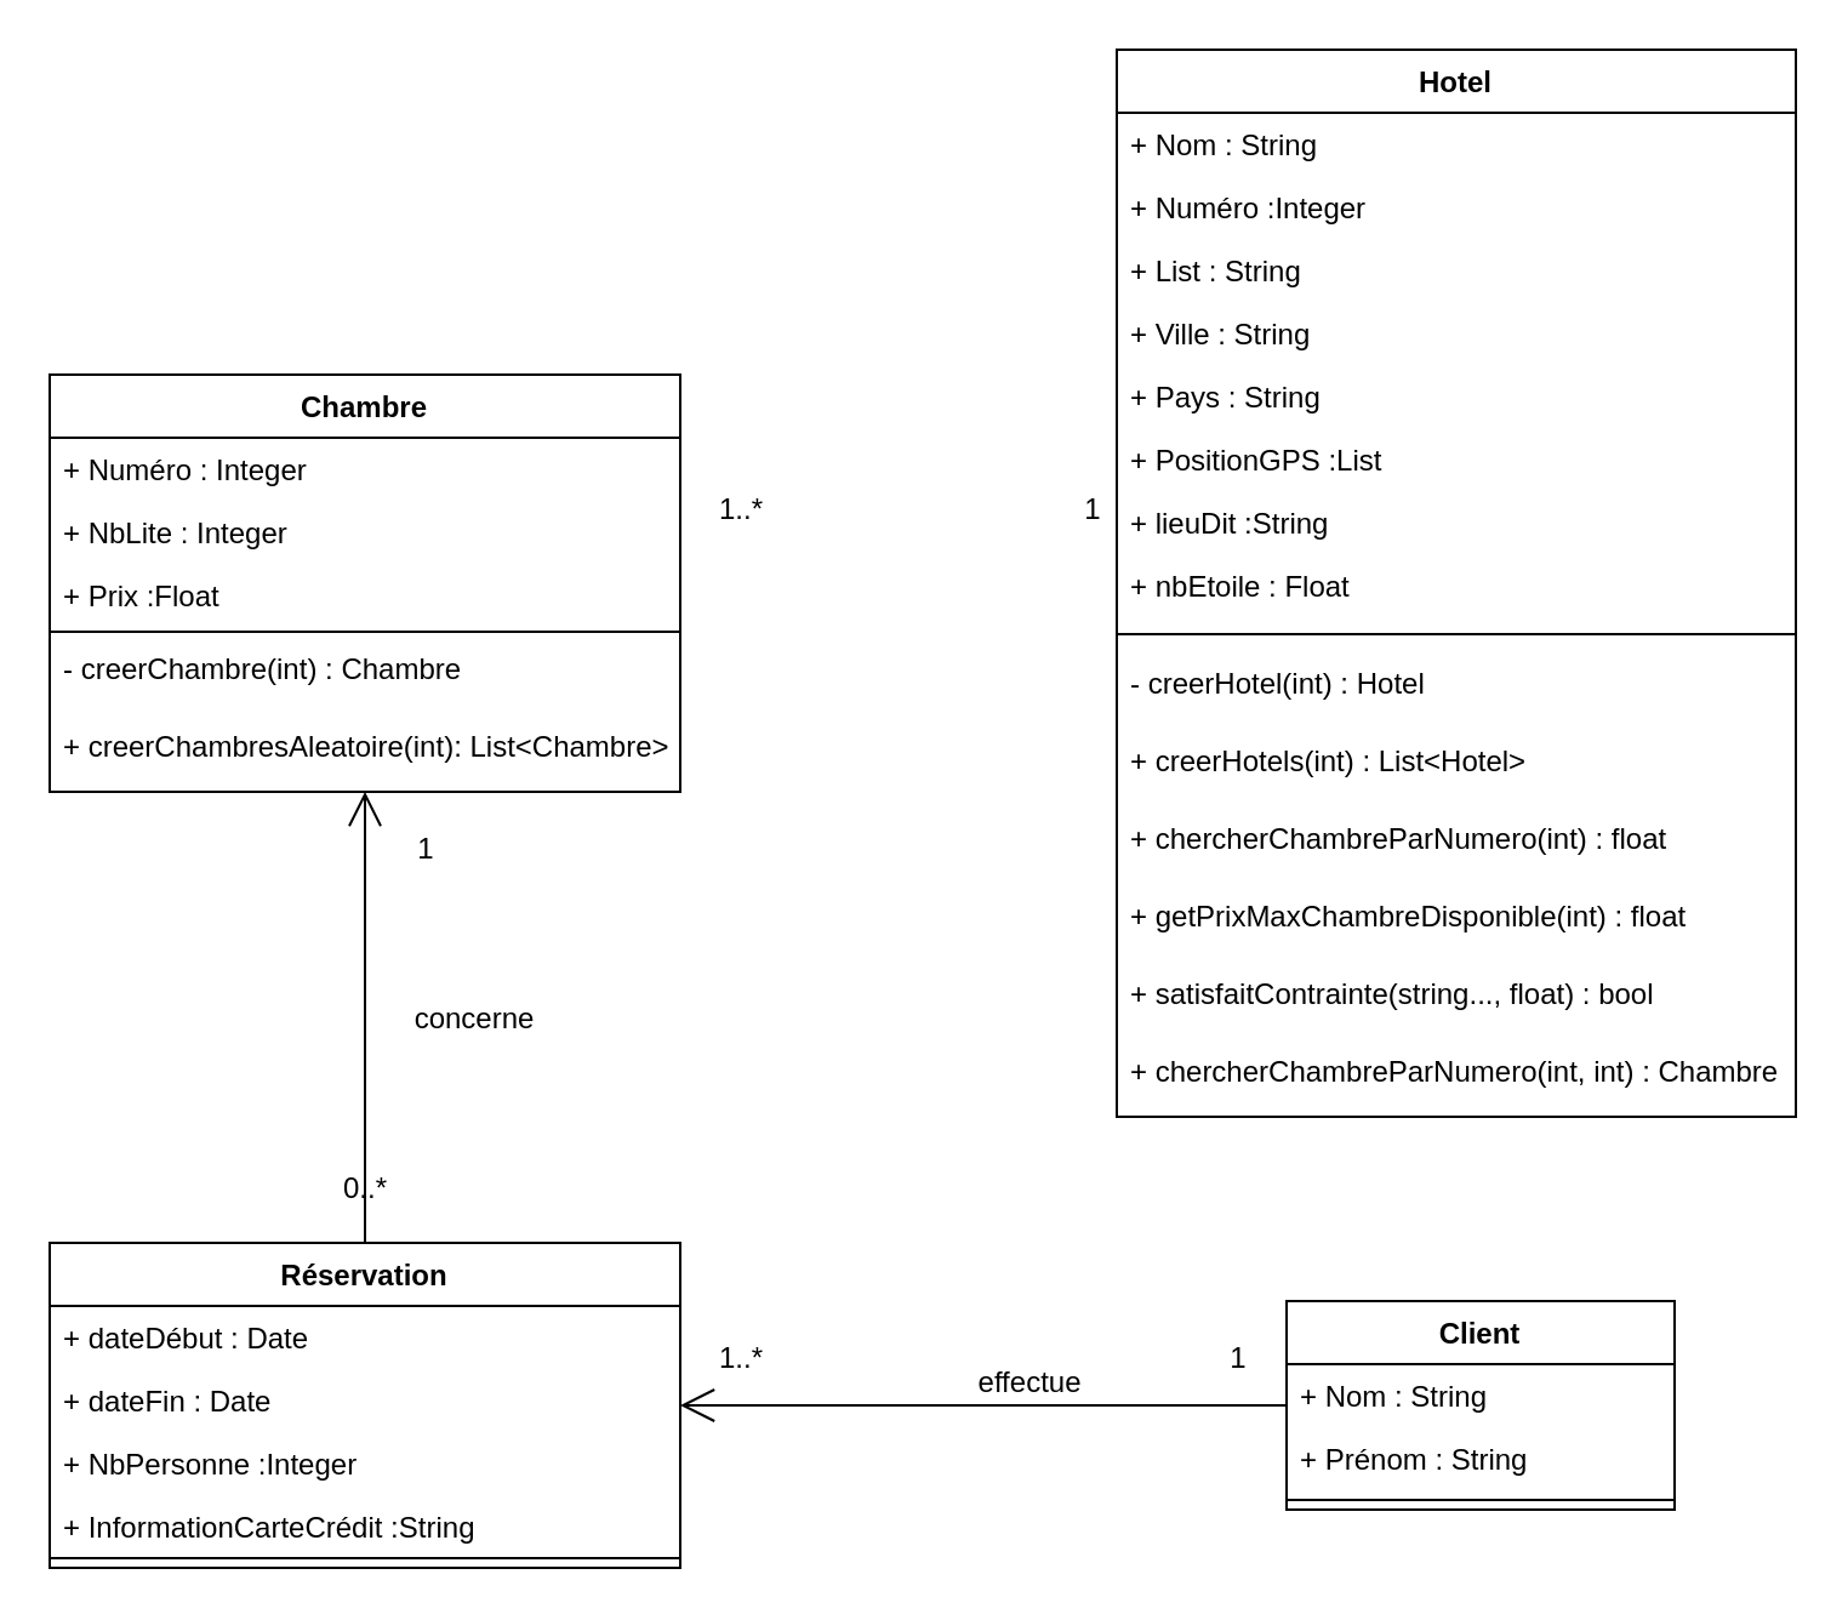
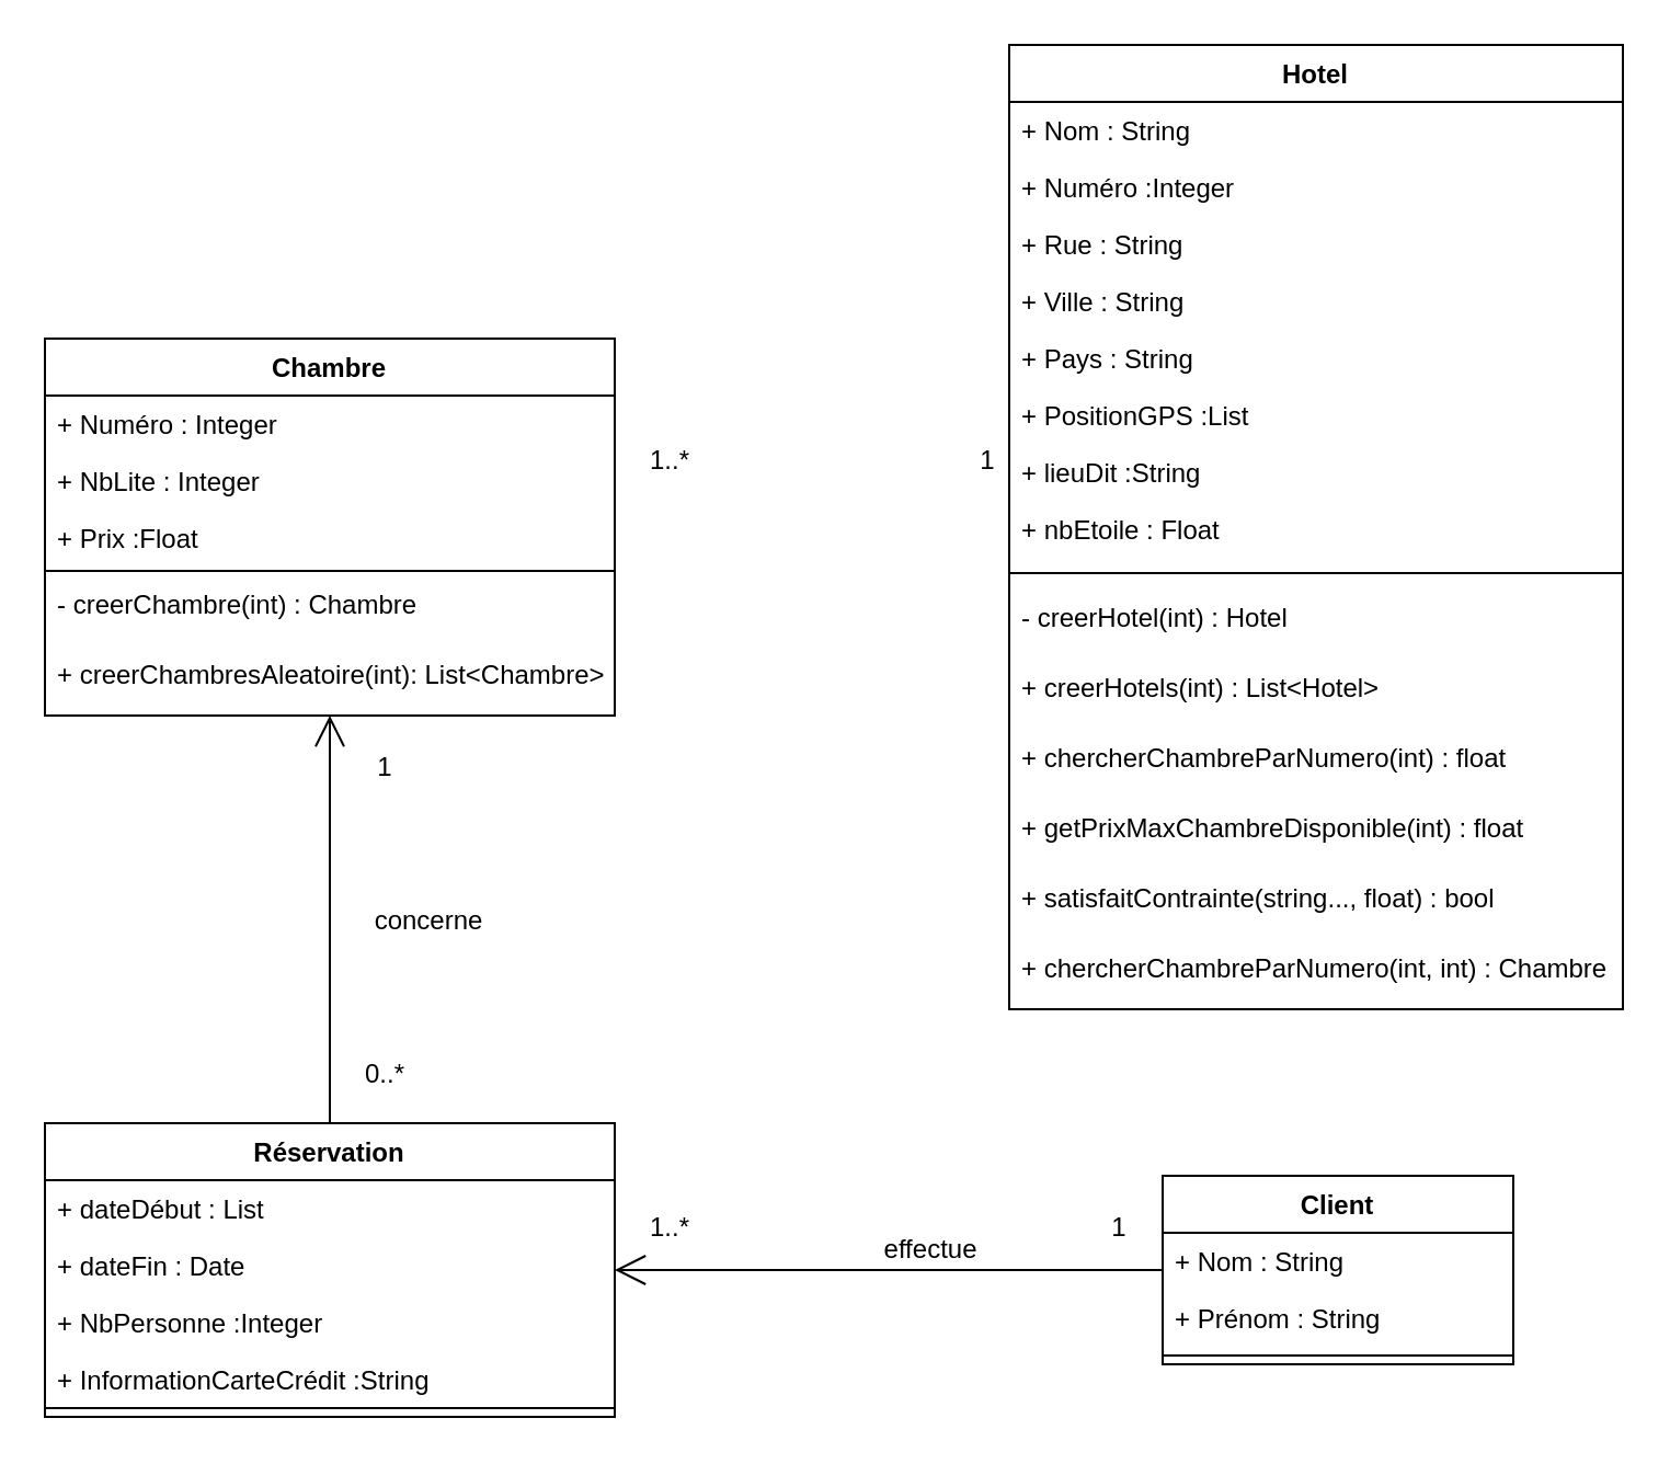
  <mxCell id="0" />
  <mxCell id="1" parent="0" />
  <mxCell id="2" value="Hotel" style="swimlane;fontStyle=1;align=center;verticalAlign=top;childLayout=stackLayout;horizontal=1;startSize=26;horizontalStack=0;resizeParent=1;resizeParentMax=0;resizeLast=0;collapsible=1;marginBottom=0;" parent="1" vertex="1"><mxGeometry x="460" y="20" width="280" height="440" as="geometry" /></mxCell>
  <mxCell id="3" value="+ Nom : String" style="text;strokeColor=none;fillColor=none;align=left;verticalAlign=top;spacingLeft=4;spacingRight=4;overflow=hidden;rotatable=0;points=[[0,0.5],[1,0.5]];portConstraint=eastwest;" parent="2" vertex="1"><mxGeometry y="26" width="280" height="26" as="geometry" /></mxCell>
  <mxCell id="4" value="+ Numéro :Integer" style="text;strokeColor=none;fillColor=none;align=left;verticalAlign=top;spacingLeft=4;spacingRight=4;overflow=hidden;rotatable=0;points=[[0,0.5],[1,0.5]];portConstraint=eastwest;" parent="2" vertex="1"><mxGeometry y="52" width="280" height="26" as="geometry" /></mxCell>
- <mxCell id="5" value="+ List : String" style="text;strokeColor=none;fillColor=none;align=left;verticalAlign=top;spacingLeft=4;spacingRight=4;overflow=hidden;rotatable=0;points=[[0,0.5],[1,0.5]];portConstraint=eastwest;" parent="2" vertex="1"><mxGeometry y="78" width="280" height="26" as="geometry" /></mxCell>
+ <mxCell id="5" value="+ Rue : String" style="text;strokeColor=none;fillColor=none;align=left;verticalAlign=top;spacingLeft=4;spacingRight=4;overflow=hidden;rotatable=0;points=[[0,0.5],[1,0.5]];portConstraint=eastwest;" parent="2" vertex="1"><mxGeometry y="78" width="280" height="26" as="geometry" /></mxCell>
  <mxCell id="6" value="+ Ville : String" style="text;strokeColor=none;fillColor=none;align=left;verticalAlign=top;spacingLeft=4;spacingRight=4;overflow=hidden;rotatable=0;points=[[0,0.5],[1,0.5]];portConstraint=eastwest;" parent="2" vertex="1"><mxGeometry y="104" width="280" height="26" as="geometry" /></mxCell>
  <mxCell id="7" value="+ Pays : String" style="text;strokeColor=none;fillColor=none;align=left;verticalAlign=top;spacingLeft=4;spacingRight=4;overflow=hidden;rotatable=0;points=[[0,0.5],[1,0.5]];portConstraint=eastwest;" parent="2" vertex="1"><mxGeometry y="130" width="280" height="26" as="geometry" /></mxCell>
  <mxCell id="8" value="+ PositionGPS :List" style="text;strokeColor=none;fillColor=none;align=left;verticalAlign=top;spacingLeft=4;spacingRight=4;overflow=hidden;rotatable=0;points=[[0,0.5],[1,0.5]];portConstraint=eastwest;" parent="2" vertex="1"><mxGeometry y="156" width="280" height="26" as="geometry" /></mxCell>
  <mxCell id="9" value="+ lieuDit :String" style="text;strokeColor=none;fillColor=none;align=left;verticalAlign=top;spacingLeft=4;spacingRight=4;overflow=hidden;rotatable=0;points=[[0,0.5],[1,0.5]];portConstraint=eastwest;" parent="2" vertex="1"><mxGeometry y="182" width="280" height="26" as="geometry" /></mxCell>
  <mxCell id="10" value="+ nbEtoile : Float" style="text;strokeColor=none;fillColor=none;align=left;verticalAlign=top;spacingLeft=4;spacingRight=4;overflow=hidden;rotatable=0;points=[[0,0.5],[1,0.5]];portConstraint=eastwest;" parent="2" vertex="1"><mxGeometry y="208" width="280" height="26" as="geometry" /></mxCell>
  <mxCell id="11" value="" style="line;strokeWidth=1;fillColor=none;align=left;verticalAlign=middle;spacingTop=-1;spacingLeft=3;spacingRight=3;rotatable=0;labelPosition=right;points=[];portConstraint=eastwest;" parent="2" vertex="1"><mxGeometry y="234" width="280" height="14" as="geometry" /></mxCell>
  <mxCell id="12" value="- creerHotel(int) : Hotel" style="text;strokeColor=none;fillColor=none;align=left;verticalAlign=top;spacingLeft=4;spacingRight=4;overflow=hidden;rotatable=0;points=[[0,0.5],[1,0.5]];portConstraint=eastwest;" parent="2" vertex="1"><mxGeometry y="248" width="280" height="32" as="geometry" /></mxCell>
  <mxCell id="13" value="+ creerHotels(int) : List&lt;Hotel&gt;" style="text;strokeColor=none;fillColor=none;align=left;verticalAlign=top;spacingLeft=4;spacingRight=4;overflow=hidden;rotatable=0;points=[[0,0.5],[1,0.5]];portConstraint=eastwest;" parent="2" vertex="1"><mxGeometry y="280" width="280" height="32" as="geometry" /></mxCell>
  <mxCell id="14" value="+ chercherChambreParNumero(int) : float" style="text;strokeColor=none;fillColor=none;align=left;verticalAlign=top;spacingLeft=4;spacingRight=4;overflow=hidden;rotatable=0;points=[[0,0.5],[1,0.5]];portConstraint=eastwest;" parent="2" vertex="1"><mxGeometry y="312" width="280" height="32" as="geometry" /></mxCell>
  <mxCell id="15" value="+ getPrixMaxChambreDisponible(int) : float" style="text;strokeColor=none;fillColor=none;align=left;verticalAlign=top;spacingLeft=4;spacingRight=4;overflow=hidden;rotatable=0;points=[[0,0.5],[1,0.5]];portConstraint=eastwest;" parent="2" vertex="1"><mxGeometry y="344" width="280" height="32" as="geometry" /></mxCell>
  <mxCell id="16" value="+ satisfaitContrainte(string..., float) : bool" style="text;strokeColor=none;fillColor=none;align=left;verticalAlign=top;spacingLeft=4;spacingRight=4;overflow=hidden;rotatable=0;points=[[0,0.5],[1,0.5]];portConstraint=eastwest;" parent="2" vertex="1"><mxGeometry y="376" width="280" height="32" as="geometry" /></mxCell>
  <mxCell id="17" value="+ chercherChambreParNumero(int, int) : Chambre" style="text;strokeColor=none;fillColor=none;align=left;verticalAlign=top;spacingLeft=4;spacingRight=4;overflow=hidden;rotatable=0;points=[[0,0.5],[1,0.5]];portConstraint=eastwest;" parent="2" vertex="1"><mxGeometry y="408" width="280" height="32" as="geometry" /></mxCell>
  <mxCell id="18" value="Chambre" style="swimlane;fontStyle=1;align=center;verticalAlign=top;childLayout=stackLayout;horizontal=1;startSize=26;horizontalStack=0;resizeParent=1;resizeParentMax=0;resizeLast=0;collapsible=1;marginBottom=0;" parent="1" vertex="1"><mxGeometry x="20" y="154" width="260" height="172" as="geometry" /></mxCell>
  <mxCell id="19" value="+ Numéro : Integer" style="text;strokeColor=none;fillColor=none;align=left;verticalAlign=top;spacingLeft=4;spacingRight=4;overflow=hidden;rotatable=0;points=[[0,0.5],[1,0.5]];portConstraint=eastwest;" parent="18" vertex="1"><mxGeometry y="26" width="260" height="26" as="geometry" /></mxCell>
  <mxCell id="20" value="+ NbLite : Integer" style="text;strokeColor=none;fillColor=none;align=left;verticalAlign=top;spacingLeft=4;spacingRight=4;overflow=hidden;rotatable=0;points=[[0,0.5],[1,0.5]];portConstraint=eastwest;" parent="18" vertex="1"><mxGeometry y="52" width="260" height="26" as="geometry" /></mxCell>
  <mxCell id="21" value="+ Prix :Float" style="text;strokeColor=none;fillColor=none;align=left;verticalAlign=top;spacingLeft=4;spacingRight=4;overflow=hidden;rotatable=0;points=[[0,0.5],[1,0.5]];portConstraint=eastwest;" parent="18" vertex="1"><mxGeometry y="78" width="260" height="26" as="geometry" /></mxCell>
  <mxCell id="22" value="" style="line;strokeWidth=1;fillColor=none;align=left;verticalAlign=middle;spacingTop=-1;spacingLeft=3;spacingRight=3;rotatable=0;labelPosition=right;points=[];portConstraint=eastwest;" parent="18" vertex="1"><mxGeometry y="104" width="260" height="4" as="geometry" /></mxCell>
  <mxCell id="23" value="- creerChambre(int) : Chambre" style="text;strokeColor=none;fillColor=none;align=left;verticalAlign=top;spacingLeft=4;spacingRight=4;overflow=hidden;rotatable=0;points=[[0,0.5],[1,0.5]];portConstraint=eastwest;" parent="18" vertex="1"><mxGeometry y="108" width="260" height="32" as="geometry" /></mxCell>
  <mxCell id="24" value="+ creerChambresAleatoire(int): List&lt;Chambre&gt;" style="text;strokeColor=none;fillColor=none;align=left;verticalAlign=top;spacingLeft=4;spacingRight=4;overflow=hidden;rotatable=0;points=[[0,0.5],[1,0.5]];portConstraint=eastwest;" parent="18" vertex="1"><mxGeometry y="140" width="260" height="32" as="geometry" /></mxCell>
  <mxCell id="25" value="1..*" style="text;html=1;align=center;verticalAlign=middle;resizable=0;points=[];autosize=1;" parent="1" vertex="1"><mxGeometry x="290" y="200" width="30" height="20" as="geometry" /></mxCell>
  <mxCell id="26" value="Réservation" style="swimlane;fontStyle=1;align=center;verticalAlign=top;childLayout=stackLayout;horizontal=1;startSize=26;horizontalStack=0;resizeParent=1;resizeParentMax=0;resizeLast=0;collapsible=1;marginBottom=0;" parent="1" vertex="1"><mxGeometry x="20" y="512" width="260" height="134" as="geometry" /></mxCell>
- <mxCell id="27" value="+ dateDébut : Date" style="text;strokeColor=none;fillColor=none;align=left;verticalAlign=top;spacingLeft=4;spacingRight=4;overflow=hidden;rotatable=0;points=[[0,0.5],[1,0.5]];portConstraint=eastwest;" parent="26" vertex="1"><mxGeometry y="26" width="260" height="26" as="geometry" /></mxCell>
+ <mxCell id="27" value="+ dateDébut : List" style="text;strokeColor=none;fillColor=none;align=left;verticalAlign=top;spacingLeft=4;spacingRight=4;overflow=hidden;rotatable=0;points=[[0,0.5],[1,0.5]];portConstraint=eastwest;" parent="26" vertex="1"><mxGeometry y="26" width="260" height="26" as="geometry" /></mxCell>
  <mxCell id="28" value="+ dateFin : Date" style="text;strokeColor=none;fillColor=none;align=left;verticalAlign=top;spacingLeft=4;spacingRight=4;overflow=hidden;rotatable=0;points=[[0,0.5],[1,0.5]];portConstraint=eastwest;" parent="26" vertex="1"><mxGeometry y="52" width="260" height="26" as="geometry" /></mxCell>
  <mxCell id="29" value="+ NbPersonne :Integer" style="text;strokeColor=none;fillColor=none;align=left;verticalAlign=top;spacingLeft=4;spacingRight=4;overflow=hidden;rotatable=0;points=[[0,0.5],[1,0.5]];portConstraint=eastwest;" parent="26" vertex="1"><mxGeometry y="78" width="260" height="26" as="geometry" /></mxCell>
  <mxCell id="30" value="+ InformationCarteCrédit :String" style="text;strokeColor=none;fillColor=none;align=left;verticalAlign=top;spacingLeft=4;spacingRight=4;overflow=hidden;rotatable=0;points=[[0,0.5],[1,0.5]];portConstraint=eastwest;" parent="26" vertex="1"><mxGeometry y="104" width="260" height="22" as="geometry" /></mxCell>
  <mxCell id="31" value="" style="line;strokeWidth=1;fillColor=none;align=left;verticalAlign=middle;spacingTop=-1;spacingLeft=3;spacingRight=3;rotatable=0;labelPosition=right;points=[];portConstraint=eastwest;" parent="26" vertex="1"><mxGeometry y="126" width="260" height="8" as="geometry" /></mxCell>
  <mxCell id="32" value="Client" style="swimlane;fontStyle=1;align=center;verticalAlign=top;childLayout=stackLayout;horizontal=1;startSize=26;horizontalStack=0;resizeParent=1;resizeParentMax=0;resizeLast=0;collapsible=1;marginBottom=0;" parent="1" vertex="1"><mxGeometry x="530" y="536" width="160" height="86" as="geometry" /></mxCell>
  <mxCell id="33" value="+ Nom : String" style="text;strokeColor=none;fillColor=none;align=left;verticalAlign=top;spacingLeft=4;spacingRight=4;overflow=hidden;rotatable=0;points=[[0,0.5],[1,0.5]];portConstraint=eastwest;" parent="32" vertex="1"><mxGeometry y="26" width="160" height="26" as="geometry" /></mxCell>
  <mxCell id="34" value="+ Prénom : String" style="text;strokeColor=none;fillColor=none;align=left;verticalAlign=top;spacingLeft=4;spacingRight=4;overflow=hidden;rotatable=0;points=[[0,0.5],[1,0.5]];portConstraint=eastwest;" parent="32" vertex="1"><mxGeometry y="52" width="160" height="26" as="geometry" /></mxCell>
  <mxCell id="35" value="" style="line;strokeWidth=1;fillColor=none;align=left;verticalAlign=middle;spacingTop=-1;spacingLeft=3;spacingRight=3;rotatable=0;labelPosition=right;points=[];portConstraint=eastwest;" parent="32" vertex="1"><mxGeometry y="78" width="160" height="8" as="geometry" /></mxCell>
  <mxCell id="36" value="" style="endArrow=open;endFill=1;endSize=12;html=1;" parent="1" source="32" target="26" edge="1"><mxGeometry width="160" relative="1" as="geometry"><mxPoint x="310" y="470" as="sourcePoint" /><mxPoint x="180" y="473" as="targetPoint" /></mxGeometry></mxCell>
  <mxCell id="37" value="" style="endArrow=open;endFill=1;endSize=12;html=1;" parent="1" source="26" target="18" edge="1"><mxGeometry width="160" relative="1" as="geometry"><mxPoint x="100" y="350" as="sourcePoint" /><mxPoint x="100" y="158" as="targetPoint" /></mxGeometry></mxCell>
  <mxCell id="38" value="1" style="text;html=1;align=center;verticalAlign=middle;resizable=0;points=[];autosize=1;" parent="1" vertex="1"><mxGeometry x="500" y="550" width="20" height="20" as="geometry" /></mxCell>
  <mxCell id="39" value="1..*" style="text;html=1;align=center;verticalAlign=middle;resizable=0;points=[];autosize=1;" parent="1" vertex="1"><mxGeometry x="290" y="550" width="30" height="20" as="geometry" /></mxCell>
- <mxCell id="40" value="0..*" style="text;html=1;align=center;verticalAlign=middle;resizable=0;points=[];autosize=1;" parent="1" vertex="1"><mxGeometry x="135" y="480" width="30" height="20" as="geometry" /></mxCell>
+ <mxCell id="40" value="0..*" style="text;html=1;align=center;verticalAlign=middle;resizable=0;points=[];autosize=1;" parent="1" vertex="1"><mxGeometry x="160" y="480" width="30" height="20" as="geometry" /></mxCell>
  <mxCell id="41" value="concerne" style="text;html=1;align=center;verticalAlign=middle;resizable=0;points=[];autosize=1;" parent="1" vertex="1"><mxGeometry x="160" y="410" width="70" height="20" as="geometry" /></mxCell>
  <mxCell id="42" value="effectue" style="text;html=1;align=center;verticalAlign=middle;resizable=0;points=[];autosize=1;" parent="1" vertex="1"><mxGeometry x="394" y="560" width="60" height="20" as="geometry" /></mxCell>
  <mxCell id="43" value="1" style="text;html=1;align=center;verticalAlign=middle;resizable=0;points=[];autosize=1;" parent="1" vertex="1"><mxGeometry x="165" y="340" width="20" height="20" as="geometry" /></mxCell>
  <mxCell id="44" value="1" style="text;html=1;align=center;verticalAlign=middle;resizable=0;points=[];autosize=1;" parent="1" vertex="1"><mxGeometry x="310" y="200" width="280" height="20" as="geometry" /></mxCell>
